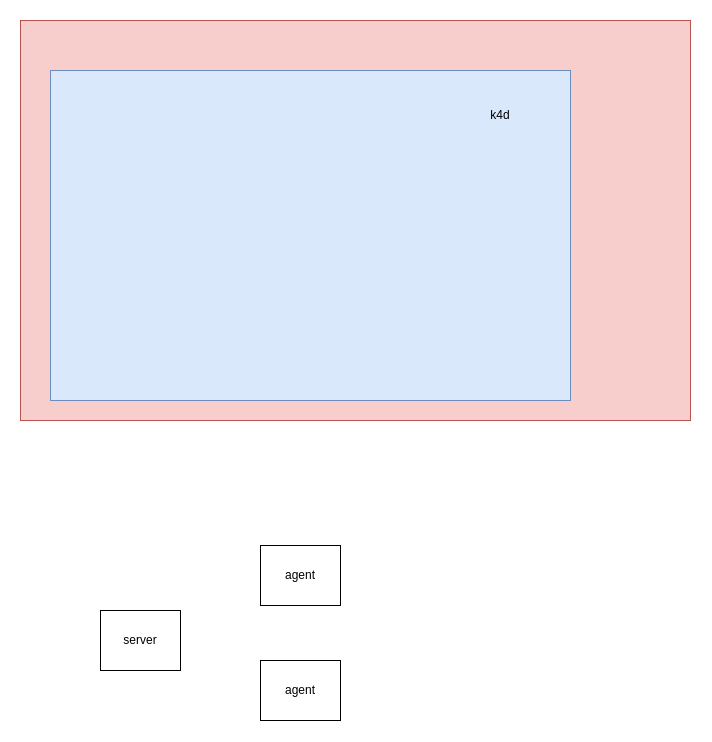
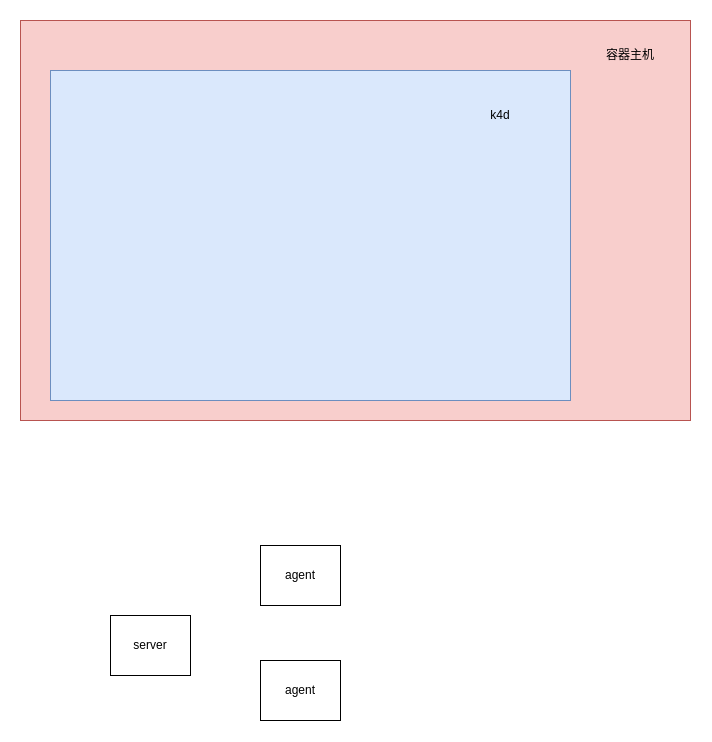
  <mxCell id="0" />
  <mxCell id="1" parent="0" />
  <mxCell id="2" value="" style="rounded=0;whiteSpace=wrap;html=1;fillColor=#f8cecc;strokeColor=#b85450;" parent="1" vertex="1"><mxGeometry x="20" y="20" width="670" height="400" as="geometry" /></mxCell>
  <mxCell id="3" value="" style="rounded=0;whiteSpace=wrap;html=1;fillColor=#dae8fc;strokeColor=#6c8ebf;" parent="1" vertex="1"><mxGeometry x="50" y="70" width="520" height="330" as="geometry" /></mxCell>
+ <mxCell id="4" value="容器主机" style="text;html=1;strokeColor=none;fillColor=none;align=center;verticalAlign=middle;whiteSpace=wrap;rounded=0;" parent="1" vertex="1"><mxGeometry x="600" y="40" width="60" height="30" as="geometry" /></mxCell>
  <mxCell id="5" value="k4d" style="text;html=1;strokeColor=none;fillColor=none;align=center;verticalAlign=middle;whiteSpace=wrap;rounded=0;" parent="1" vertex="1"><mxGeometry x="470" y="100" width="60" height="30" as="geometry" /></mxCell>
- <mxCell id="6" value="server" style="rounded=0;whiteSpace=wrap;html=1;" parent="1" vertex="1"><mxGeometry x="100" y="610" width="80" height="60" as="geometry" /></mxCell>
+ <mxCell id="6" value="server" style="rounded=0;whiteSpace=wrap;html=1;" parent="1" vertex="1"><mxGeometry x="110" y="615" width="80" height="60" as="geometry" /></mxCell>
  <mxCell id="7" value="agent" style="rounded=0;whiteSpace=wrap;html=1;" parent="1" vertex="1"><mxGeometry x="260" y="545" width="80" height="60" as="geometry" /></mxCell>
  <mxCell id="8" value="agent" style="rounded=0;whiteSpace=wrap;html=1;" parent="1" vertex="1"><mxGeometry x="260" y="660" width="80" height="60" as="geometry" /></mxCell>
